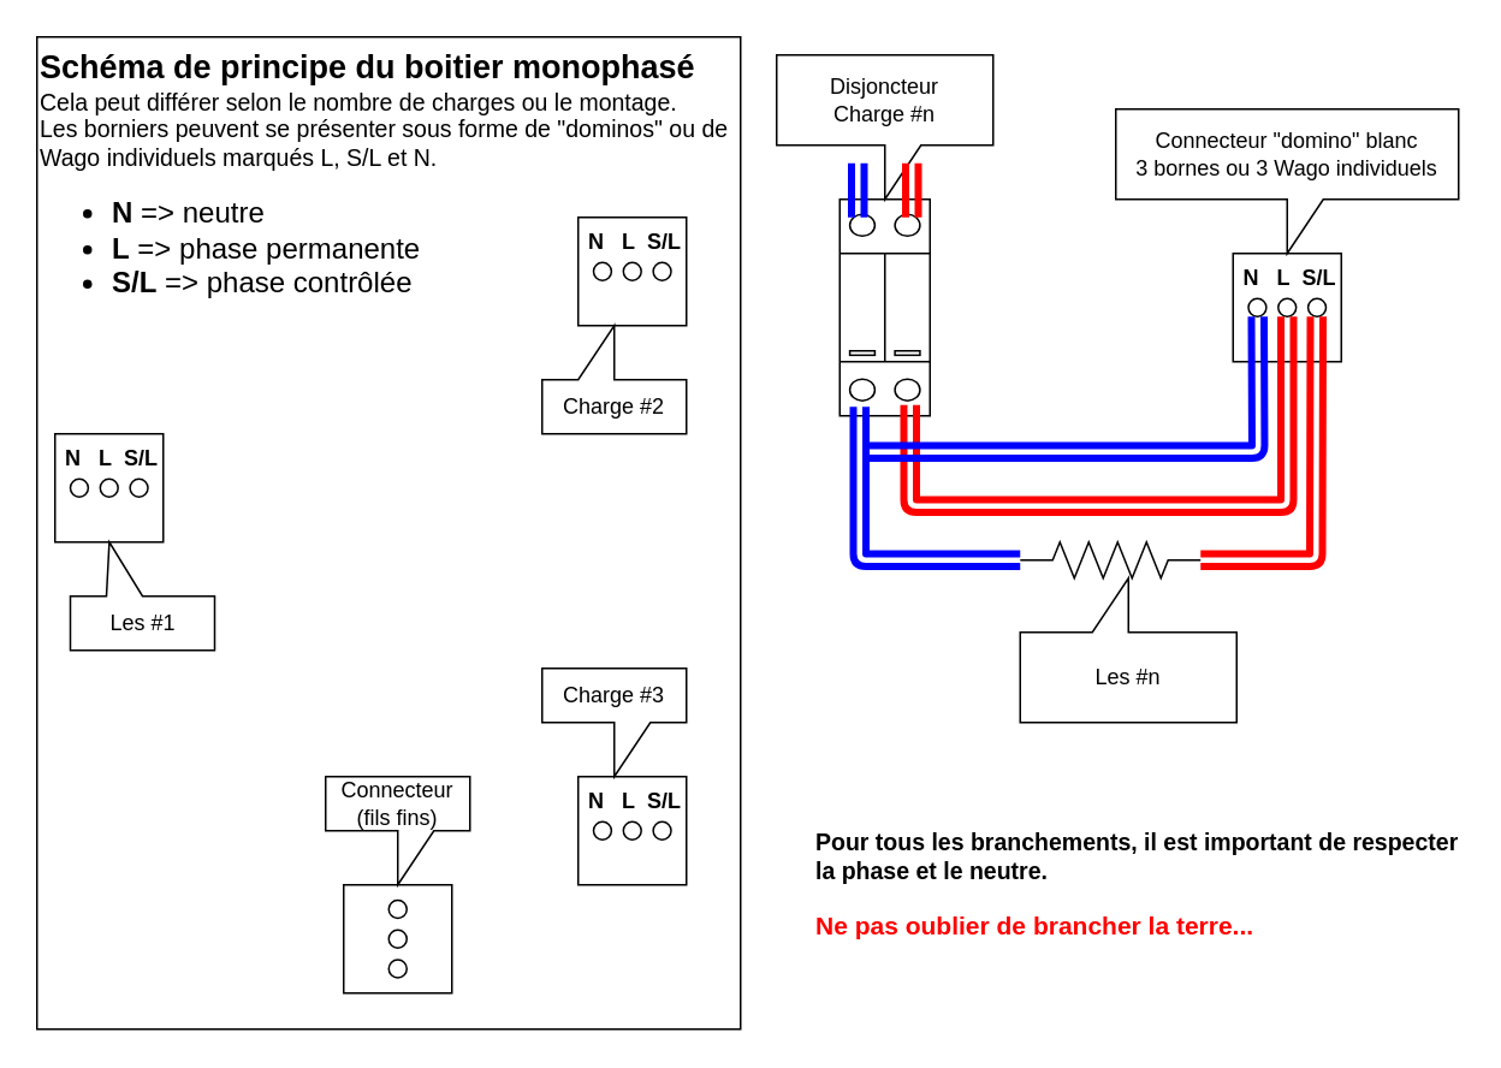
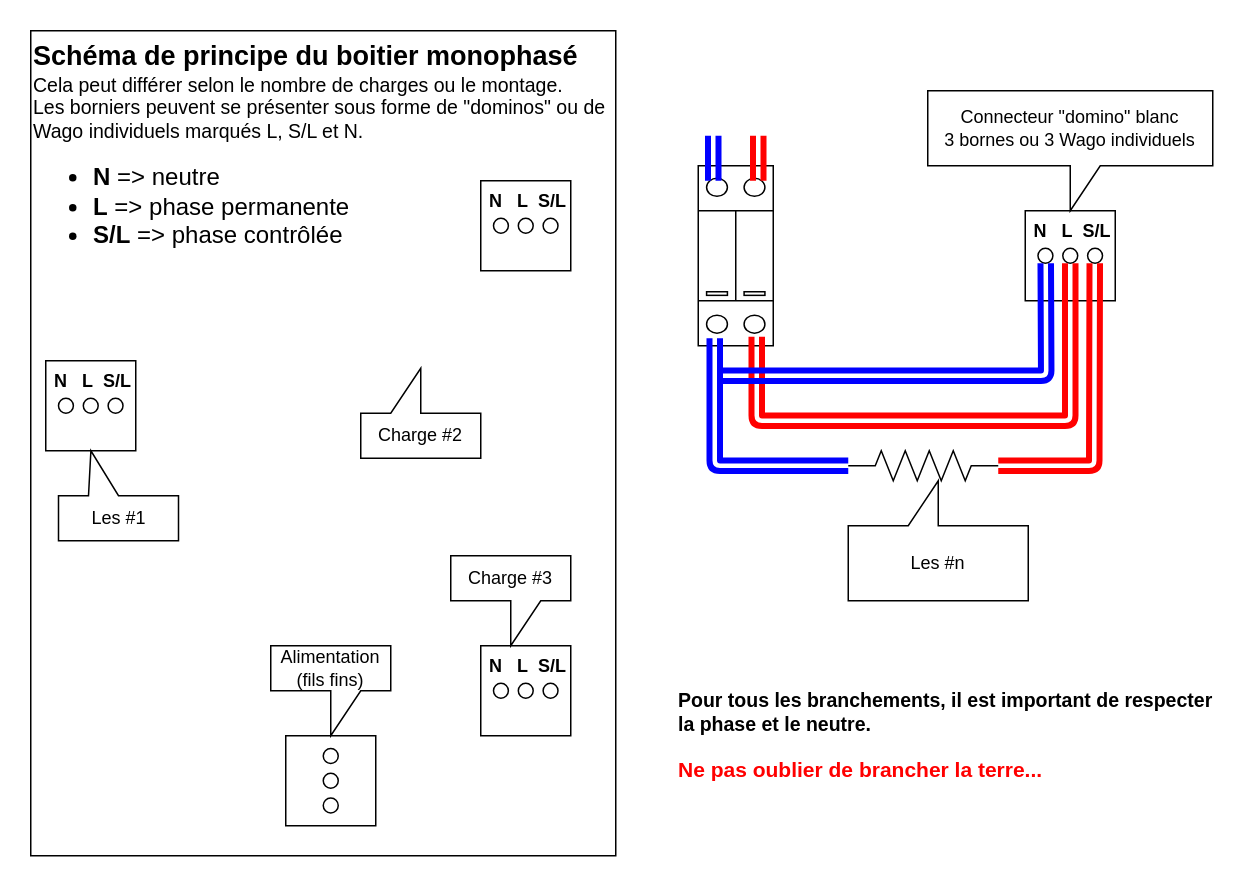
  <mxCell id="0" />
  <mxCell id="1" parent="0" />
  <mxCell id="2" value="&lt;div&gt;&lt;b style=&quot;font-size: 18px&quot;&gt;Schéma de principe du boitier monophasé&lt;/b&gt;&lt;/div&gt;&lt;font style=&quot;font-size: 13px&quot;&gt;&lt;div&gt;&lt;span&gt;Cela peut différer selon le nombre de charges ou le montage.&lt;/span&gt;&lt;/div&gt;Les borniers peuvent se présenter sous forme de &quot;dominos&quot; ou de Wago individuels marqués L, S/L et N.&lt;br&gt;&lt;ul&gt;&lt;li style=&quot;font-size: 16px&quot;&gt;&lt;font style=&quot;font-size: 16px&quot;&gt;&lt;b&gt;N&lt;/b&gt; =&amp;gt; neutre&lt;/font&gt;&lt;/li&gt;&lt;li style=&quot;font-size: 16px&quot;&gt;&lt;font style=&quot;font-size: 16px&quot;&gt;&lt;b&gt;L&lt;/b&gt; =&amp;gt; phase permanente&lt;/font&gt;&lt;/li&gt;&lt;li style=&quot;font-size: 16px&quot;&gt;&lt;font style=&quot;font-size: 16px&quot;&gt;&lt;b&gt;S/L&lt;/b&gt; =&amp;gt; phase contrôlée&lt;/font&gt;&lt;/li&gt;&lt;/ul&gt;&lt;/font&gt;" style="rounded=0;whiteSpace=wrap;html=1;verticalAlign=top;align=left;" parent="1" vertex="1"><mxGeometry x="20" y="20" width="390" height="550" as="geometry" /></mxCell>
  <mxCell id="3" value="" style="group;verticalAlign=top;" parent="1" vertex="1" connectable="0"><mxGeometry x="430" y="30" width="378" height="370" as="geometry" /></mxCell>
  <mxCell id="4" value="&lt;b&gt;&amp;nbsp;N&amp;nbsp; &amp;nbsp;L&amp;nbsp; S/L&lt;/b&gt;" style="whiteSpace=wrap;html=1;aspect=fixed;verticalAlign=top;" parent="3" vertex="1"><mxGeometry x="253" y="110" width="60" height="60" as="geometry" /></mxCell>
  <mxCell id="5" value="" style="verticalLabelPosition=bottom;shadow=0;dashed=0;align=center;html=1;verticalAlign=top;shape=mxgraph.electrical.transmission.terminal_3_phase;pointerEvents=1;" parent="3" vertex="1"><mxGeometry x="261.5" y="135" width="43" height="10" as="geometry" /></mxCell>
  <mxCell id="6" value="Connecteur &quot;domino&quot; blanc&lt;br&gt;3 bornes ou 3 Wago individuels" style="shape=callout;whiteSpace=wrap;html=1;perimeter=calloutPerimeter;" parent="3" vertex="1"><mxGeometry x="188" y="30" width="190" height="80" as="geometry" /></mxCell>
  <mxCell id="7" value="" style="verticalLabelPosition=bottom;dashed=0;shadow=0;html=1;align=center;verticalAlign=top;shape=mxgraph.cabinets.surge_protection_2p;" parent="3" vertex="1"><mxGeometry x="35" y="80" width="50" height="120" as="geometry" /></mxCell>
- <mxCell id="8" value="Disjoncteur&lt;br&gt;Charge #n" style="shape=callout;whiteSpace=wrap;html=1;perimeter=calloutPerimeter;" parent="3" vertex="1"><mxGeometry width="120" height="80" as="geometry" /></mxCell>
  <mxCell id="9" value="" style="pointerEvents=1;verticalLabelPosition=bottom;shadow=0;dashed=0;align=center;html=1;verticalAlign=top;shape=mxgraph.electrical.resistors.resistor_2;" parent="3" vertex="1"><mxGeometry x="135" y="270" width="100" height="20" as="geometry" /></mxCell>
  <mxCell id="10" value="Les #n" style="shape=callout;whiteSpace=wrap;html=1;perimeter=calloutPerimeter;direction=west;" parent="3" vertex="1"><mxGeometry x="135" y="290" width="120" height="80" as="geometry" /></mxCell>
  <mxCell id="11" value="" style="shape=link;html=1;exitX=0.78;exitY=0.95;exitDx=0;exitDy=0;exitPerimeter=0;entryX=0.5;entryY=1;entryDx=0;entryDy=0;entryPerimeter=0;fillColor=#a20025;shadow=0;strokeWidth=4;strokeColor=#FF0000;" parent="3" source="7" target="5" edge="1"><mxGeometry width="100" relative="1" as="geometry"><mxPoint x="415" y="220" as="sourcePoint" /><mxPoint x="515" y="220" as="targetPoint" /><Array as="points"><mxPoint x="74" y="250" /><mxPoint x="283" y="250" /></Array></mxGeometry></mxCell>
  <mxCell id="12" value="" style="shape=link;html=1;exitX=0.88;exitY=1;exitDx=0;exitDy=0;exitPerimeter=0;entryX=1;entryY=0.5;entryDx=0;entryDy=0;entryPerimeter=0;fillColor=#a20025;strokeWidth=4;strokeColor=#FF0000;" parent="3" source="5" target="9" edge="1"><mxGeometry width="100" relative="1" as="geometry"><mxPoint x="345" y="260" as="sourcePoint" /><mxPoint x="561.16" y="211" as="targetPoint" /><Array as="points"><mxPoint x="299" y="280" /></Array></mxGeometry></mxCell>
  <mxCell id="13" value="" style="shape=link;html=1;exitX=0;exitY=0.5;exitDx=0;exitDy=0;exitPerimeter=0;entryX=0.22;entryY=0.958;entryDx=0;entryDy=0;entryPerimeter=0;strokeWidth=4;fillColor=#0050ef;strokeColor=#0000FF;" parent="3" source="9" target="7" edge="1"><mxGeometry width="100" relative="1" as="geometry"><mxPoint x="122.84" y="247.5" as="sourcePoint" /><mxPoint x="35" y="352.5" as="targetPoint" /><Array as="points"><mxPoint x="46" y="280" /></Array></mxGeometry></mxCell>
  <mxCell id="14" value="" style="shape=link;html=1;strokeWidth=4;fillColor=#0050ef;strokeColor=#0000FF;width=4;" parent="3" edge="1"><mxGeometry width="100" relative="1" as="geometry"><mxPoint x="45" y="90" as="sourcePoint" /><mxPoint x="45" y="60" as="targetPoint" /><Array as="points"><mxPoint x="45" y="90.04" /></Array></mxGeometry></mxCell>
  <mxCell id="15" value="" style="shape=link;html=1;strokeWidth=4;fillColor=#0050ef;width=4;strokeColor=#FF0000;" parent="3" edge="1"><mxGeometry width="100" relative="1" as="geometry"><mxPoint x="75" y="90" as="sourcePoint" /><mxPoint x="75" y="60" as="targetPoint" /><Array as="points"><mxPoint x="75" y="90.04" /><mxPoint x="75" y="80" /></Array></mxGeometry></mxCell>
  <mxCell id="16" value="" style="shape=link;html=1;exitX=0.12;exitY=1;exitDx=0;exitDy=0;exitPerimeter=0;strokeWidth=4;fillColor=#0050ef;strokeColor=#0000FF;" parent="3" source="5" edge="1"><mxGeometry width="100" relative="1" as="geometry"><mxPoint x="224" y="195.04" as="sourcePoint" /><mxPoint x="50" y="220" as="targetPoint" /><Array as="points"><mxPoint x="267" y="220" /><mxPoint x="130" y="220" /></Array></mxGeometry></mxCell>
  <mxCell id="17" value="&lt;b&gt;&amp;nbsp;N&amp;nbsp; &amp;nbsp;L&amp;nbsp; S/L&lt;/b&gt;" style="whiteSpace=wrap;html=1;aspect=fixed;verticalAlign=top;" parent="1" vertex="1"><mxGeometry x="30" y="240" width="60" height="60" as="geometry" /></mxCell>
  <mxCell id="18" value="" style="verticalLabelPosition=bottom;shadow=0;dashed=0;align=center;html=1;verticalAlign=top;shape=mxgraph.electrical.transmission.terminal_3_phase;pointerEvents=1;" parent="1" vertex="1"><mxGeometry x="38.5" y="265" width="43" height="10" as="geometry" /></mxCell>
  <mxCell id="19" value="&lt;b&gt;&amp;nbsp;N&amp;nbsp; &amp;nbsp;L&amp;nbsp; S/L&lt;/b&gt;" style="whiteSpace=wrap;html=1;aspect=fixed;verticalAlign=top;" parent="1" vertex="1"><mxGeometry x="320" y="120" width="60" height="60" as="geometry" /></mxCell>
  <mxCell id="20" value="" style="verticalLabelPosition=bottom;shadow=0;dashed=0;align=center;html=1;verticalAlign=top;shape=mxgraph.electrical.transmission.terminal_3_phase;pointerEvents=1;" parent="1" vertex="1"><mxGeometry x="328.5" y="145" width="43" height="10" as="geometry" /></mxCell>
  <mxCell id="21" value="&lt;b&gt;&amp;nbsp;N&amp;nbsp; &amp;nbsp;L&amp;nbsp; S/L&lt;/b&gt;" style="whiteSpace=wrap;html=1;aspect=fixed;verticalAlign=top;" parent="1" vertex="1"><mxGeometry x="320" y="430" width="60" height="60" as="geometry" /></mxCell>
  <mxCell id="22" value="" style="verticalLabelPosition=bottom;shadow=0;dashed=0;align=center;html=1;verticalAlign=top;shape=mxgraph.electrical.transmission.terminal_3_phase;pointerEvents=1;" parent="1" vertex="1"><mxGeometry x="328.5" y="455" width="43" height="10" as="geometry" /></mxCell>
  <mxCell id="23" value="Les #1" style="shape=callout;whiteSpace=wrap;html=1;perimeter=calloutPerimeter;direction=west;position2=0.73;" parent="1" vertex="1"><mxGeometry x="38.5" y="300" width="80" height="60" as="geometry" /></mxCell>
- <mxCell id="24" value="Charge #2" style="shape=callout;whiteSpace=wrap;html=1;perimeter=calloutPerimeter;direction=west;" parent="1" vertex="1"><mxGeometry x="300" y="180" width="80" height="60" as="geometry" /></mxCell>
+ <mxCell id="24" value="Charge #2" style="shape=callout;whiteSpace=wrap;html=1;perimeter=calloutPerimeter;direction=west;" parent="1" vertex="1"><mxGeometry x="240" y="245" width="80" height="60" as="geometry" /></mxCell>
  <mxCell id="25" value="Charge #3" style="shape=callout;whiteSpace=wrap;html=1;perimeter=calloutPerimeter;direction=east;" parent="1" vertex="1"><mxGeometry x="300" y="370" width="80" height="60" as="geometry" /></mxCell>
  <mxCell id="26" value="" style="whiteSpace=wrap;html=1;aspect=fixed;verticalAlign=top;" parent="1" vertex="1"><mxGeometry x="190" y="490" width="60" height="60" as="geometry" /></mxCell>
  <mxCell id="27" value="" style="verticalLabelPosition=bottom;shadow=0;dashed=0;align=center;html=1;verticalAlign=top;shape=mxgraph.electrical.transmission.terminal_3_phase;pointerEvents=1;direction=south;" parent="1" vertex="1"><mxGeometry x="215" y="498.5" width="10" height="43" as="geometry" /></mxCell>
- <mxCell id="28" value="Connecteur&lt;br&gt;(fils fins)" style="shape=callout;whiteSpace=wrap;html=1;perimeter=calloutPerimeter;direction=east;" parent="1" vertex="1"><mxGeometry x="180" y="430" width="80" height="60" as="geometry" /></mxCell>
+ <mxCell id="28" value="Alimentation&lt;br&gt;(fils fins)" style="shape=callout;whiteSpace=wrap;html=1;perimeter=calloutPerimeter;direction=east;" parent="1" vertex="1"><mxGeometry x="180" y="430" width="80" height="60" as="geometry" /></mxCell>
  <mxCell id="29" value="&lt;b&gt;&lt;font style=&quot;font-size: 13px&quot;&gt;Pour tous les branchements, il est important de respecter la phase et le neutre.&lt;/font&gt;&lt;/b&gt;&lt;br&gt;&lt;br&gt;&lt;b&gt;&lt;font color=&quot;#ff0000&quot; style=&quot;font-size: 14px&quot;&gt;Ne pas oublier de brancher la terre...&lt;/font&gt;&lt;/b&gt;" style="text;html=1;strokeColor=none;fillColor=none;align=left;verticalAlign=middle;whiteSpace=wrap;rounded=0;" parent="1" vertex="1"><mxGeometry x="450" y="450" width="360" height="80" as="geometry" /></mxCell>
